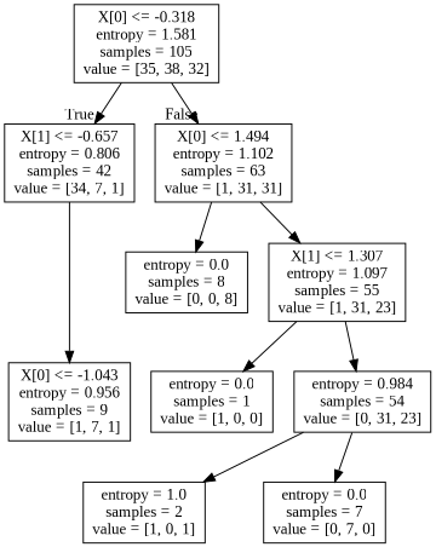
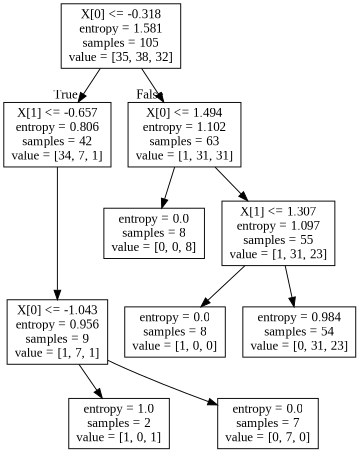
  digraph {
    fontname="Liberation Serif"
    node [fontname="Liberation Serif" shape=box]
    edge [fontname="Liberation Serif"]
    n1 [label="X[0] <= -0.318\nentropy = 1.581\nsamples = 105\nvalue = [35, 38, 32]"]
    n2 [label="X[1] <= -0.657\nentropy = 0.806\nsamples = 42\nvalue = [34, 7, 1]"]
    n3 [label="X[0] <= 1.494\nentropy = 1.102\nsamples = 63\nvalue = [1, 31, 31]"]
    n4 [label="X[0] <= -1.043\nentropy = 0.956\nsamples = 9\nvalue = [1, 7, 1]"]
    n5 [label="X[1] <= 1.307\nentropy = 1.097\nsamples = 55\nvalue = [1, 31, 23]"]
    n6 [label="entropy = 0.0\nsamples = 8\nvalue = [0, 0, 8]"]
    n7 [label="entropy = 1.0\nsamples = 2\nvalue = [1, 0, 1]"]
    n8 [label="entropy = 0.0\nsamples = 7\nvalue = [0, 7, 0]"]
    n9 [label="entropy = 0.984\nsamples = 54\nvalue = [0, 31, 23]"]
-   n10 [label="entropy = 0.0\nsamples = 1\nvalue = [1, 0, 0]"]
+   n10 [label="entropy = 0.0\nsamples = 8\nvalue = [1, 0, 0]"]
    n1 -> n2 [headlabel=True labelangle=45 labeldistance=2.5]
    n1 -> n3 [headlabel=False labelangle=-45 labeldistance=2.5]
    n2 -> n4
    n3 -> n5
    n3 -> n6
-   n9 -> n7
-   n9 -> n8
+   n4 -> n7
+   n4 -> n8
    n5 -> n9
    n5 -> n10
  }
